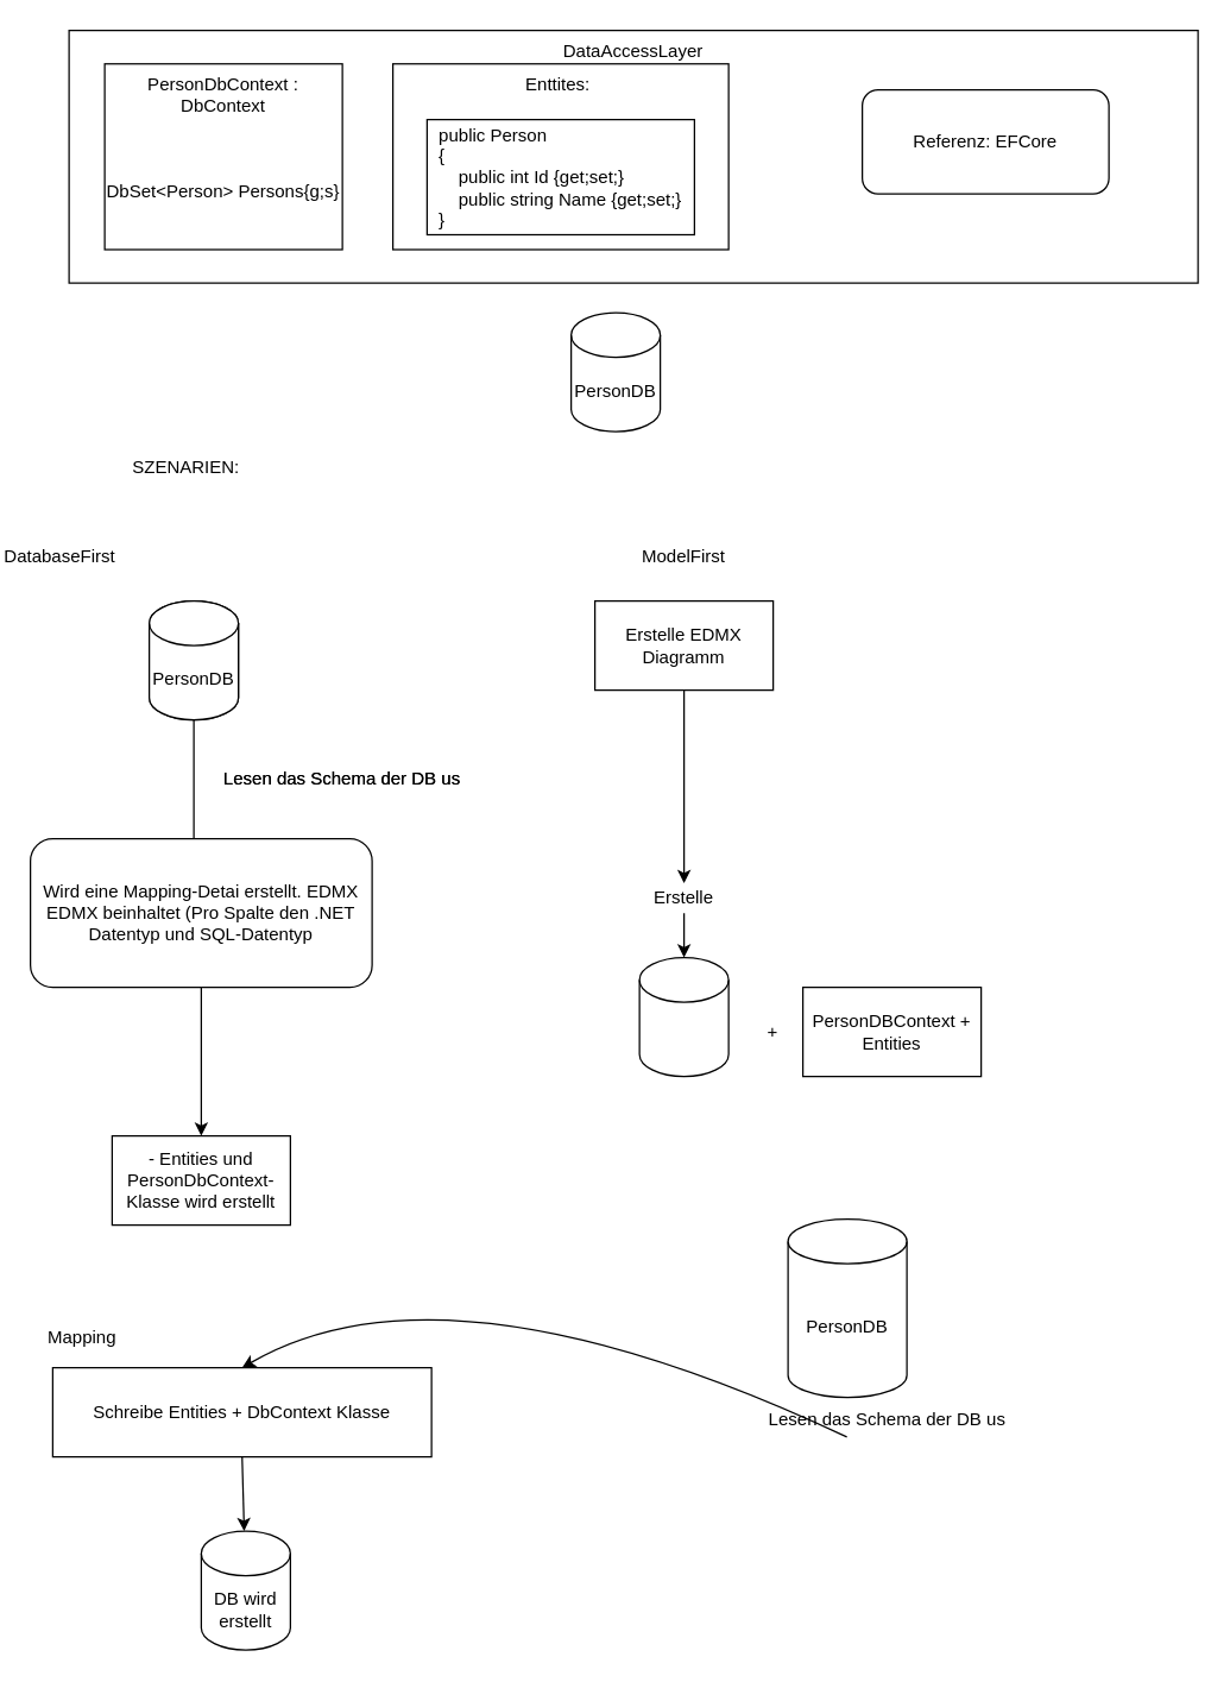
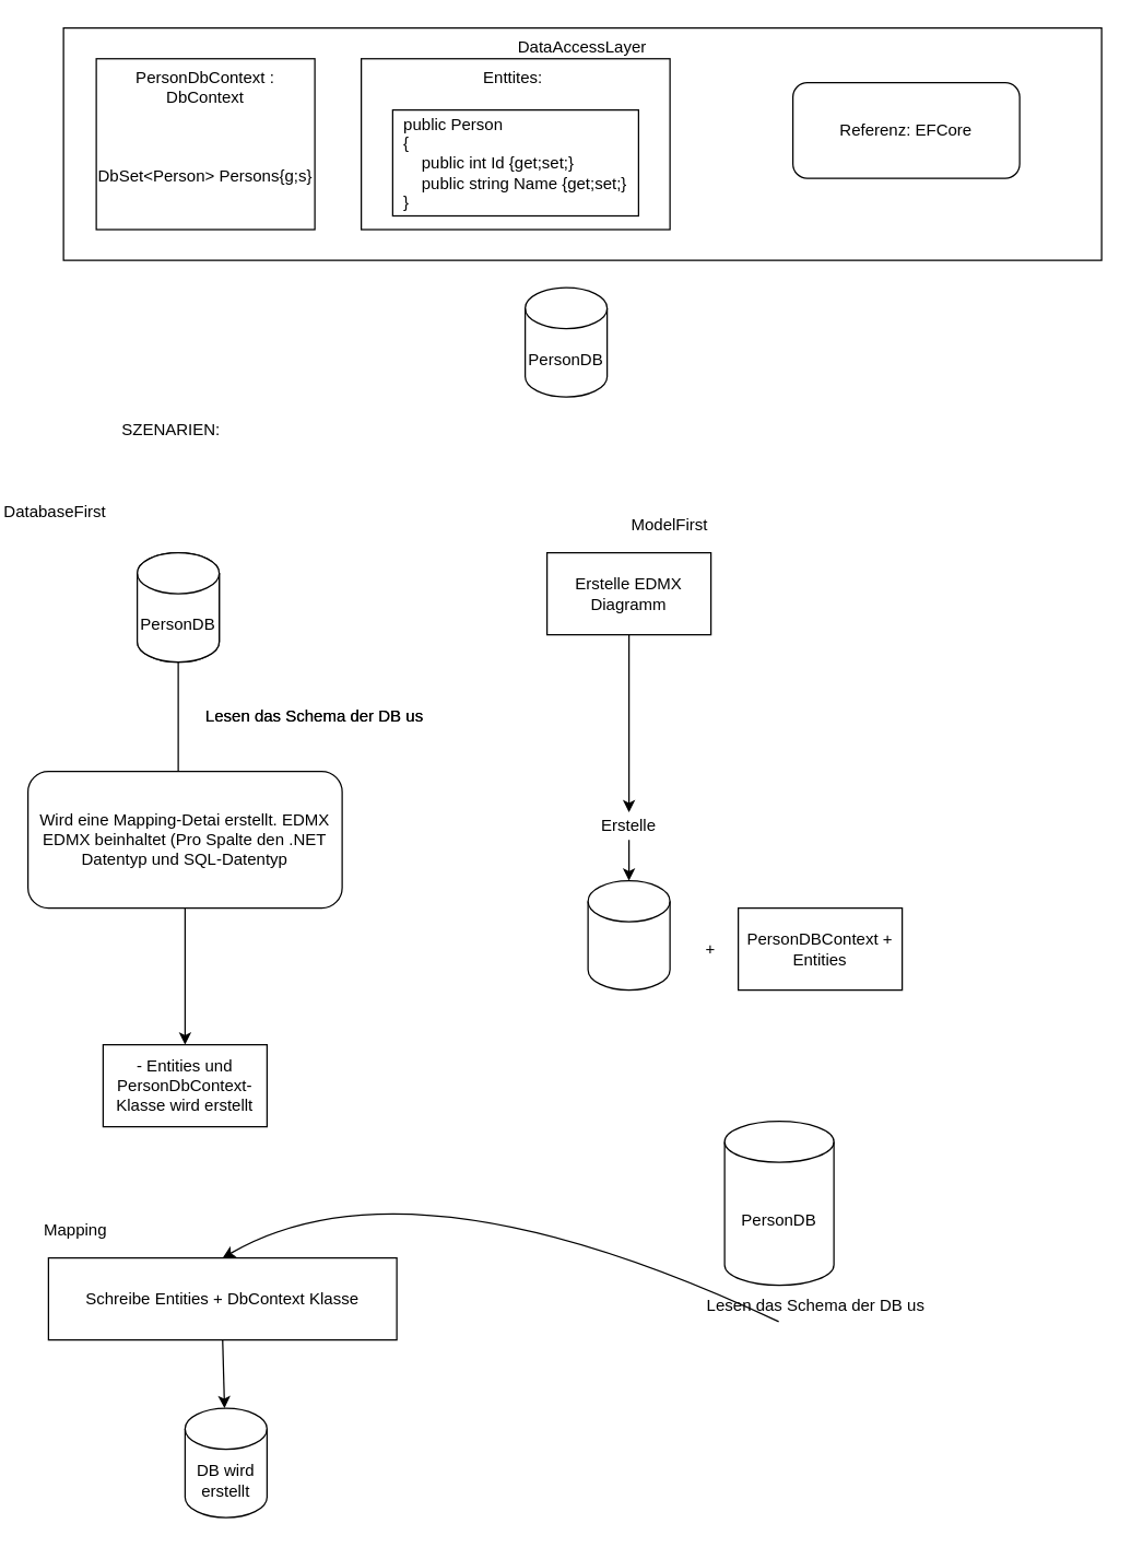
  <mxCell id="0" />
  <mxCell id="1" parent="0" />
  <mxCell id="2" value="PersonDB" style="shape=cylinder3;whiteSpace=wrap;html=1;boundedLbl=1;backgroundOutline=1;size=15;" vertex="1" parent="1"><mxGeometry x="384" y="210" width="60" height="80" as="geometry" /></mxCell>
  <mxCell id="3" value="DataAccessLayer" style="rounded=0;whiteSpace=wrap;html=1;verticalAlign=top;" vertex="1" parent="1"><mxGeometry x="46" y="20" width="760" height="170" as="geometry" /></mxCell>
  <mxCell id="4" value="PersonDbContext : DbContext&lt;br&gt;&lt;br&gt;&lt;br&gt;&lt;br&gt;DbSet&amp;lt;Person&amp;gt; Persons{g;s}" style="rounded=0;whiteSpace=wrap;html=1;verticalAlign=top;" vertex="1" parent="1"><mxGeometry x="70" y="42.5" width="160" height="125" as="geometry" /></mxCell>
  <mxCell id="5" value="Referenz: EFCore" style="rounded=1;whiteSpace=wrap;html=1;" vertex="1" parent="1"><mxGeometry x="580" y="60" width="166" height="70" as="geometry" /></mxCell>
  <mxCell id="6" value="Enttites:&amp;nbsp;" style="rounded=0;whiteSpace=wrap;html=1;verticalAlign=top;" vertex="1" parent="1"><mxGeometry x="264" y="42.5" width="226" height="125" as="geometry" /></mxCell>
  <mxCell id="7" value="&lt;div style=&quot;text-align: left&quot;&gt;&lt;span&gt;public Person&amp;nbsp;&lt;/span&gt;&lt;/div&gt;&lt;div style=&quot;text-align: left&quot;&gt;&lt;span&gt;{&lt;/span&gt;&lt;/div&gt;&lt;div style=&quot;text-align: left&quot;&gt;&lt;span&gt;&amp;nbsp; &amp;nbsp; public int Id {get;set;}&lt;/span&gt;&lt;/div&gt;&lt;div style=&quot;text-align: left&quot;&gt;&lt;span&gt;&amp;nbsp; &amp;nbsp; public string Name {get;set;}&lt;/span&gt;&lt;/div&gt;&lt;div style=&quot;text-align: left&quot;&gt;&lt;span&gt;}&lt;/span&gt;&lt;/div&gt;" style="rounded=0;whiteSpace=wrap;html=1;" vertex="1" parent="1"><mxGeometry x="287" y="80" width="180" height="77.5" as="geometry" /></mxCell>
  <mxCell id="8" value="Erstelle EDMX Diagramm" style="rounded=0;whiteSpace=wrap;html=1;" vertex="1" parent="1"><mxGeometry x="400" y="404" width="120" height="60" as="geometry" /></mxCell>
  <mxCell id="9" value="SZENARIEN:" style="text;html=1;strokeColor=none;fillColor=none;align=center;verticalAlign=middle;whiteSpace=wrap;rounded=0;" vertex="1" parent="1"><mxGeometry x="30" y="304" width="190" height="20" as="geometry" /></mxCell>
  <mxCell id="10" value="DatabaseFirst" style="text;html=1;strokeColor=none;fillColor=none;align=center;verticalAlign=middle;whiteSpace=wrap;rounded=0;" vertex="1" parent="1"><mxGeometry x="20" y="364" width="40" height="20" as="geometry" /></mxCell>
  <mxCell id="11" value="PersonDB" style="shape=cylinder3;whiteSpace=wrap;html=1;boundedLbl=1;backgroundOutline=1;size=15;" vertex="1" parent="1"><mxGeometry x="100" y="404" width="60" height="80" as="geometry" /></mxCell>
  <mxCell id="12" value="" style="endArrow=classic;html=1;exitX=0.5;exitY=1;exitDx=0;exitDy=0;exitPerimeter=0;" edge="1" parent="1" source="11"><mxGeometry width="50" height="50" relative="1" as="geometry"><mxPoint x="290" y="514" as="sourcePoint" /><mxPoint x="130" y="604" as="targetPoint" /></mxGeometry></mxCell>
  <mxCell id="13" value="Lesen das Schema der DB us" style="text;html=1;strokeColor=none;fillColor=none;align=center;verticalAlign=middle;whiteSpace=wrap;rounded=0;" vertex="1" parent="1"><mxGeometry x="130" y="514" width="200" height="20" as="geometry" /></mxCell>
  <mxCell id="14" value="Wird eine Mapping-Detai erstellt. EDMX&lt;br&gt;EDMX beinhaltet (Pro Spalte den .NET Datentyp und SQL-Datentyp" style="rounded=1;whiteSpace=wrap;html=1;" vertex="1" parent="1"><mxGeometry x="20" y="564" width="230" height="100" as="geometry" /></mxCell>
  <mxCell id="15" value="" style="endArrow=classic;html=1;exitX=0.5;exitY=1;exitDx=0;exitDy=0;" edge="1" parent="1" source="14" target="16"><mxGeometry width="50" height="50" relative="1" as="geometry"><mxPoint x="290" y="664" as="sourcePoint" /><mxPoint x="135" y="724" as="targetPoint" /></mxGeometry></mxCell>
  <mxCell id="16" value="- Entities und PersonDbContext-Klasse wird erstellt" style="rounded=0;whiteSpace=wrap;html=1;" vertex="1" parent="1"><mxGeometry x="75" y="764" width="120" height="60" as="geometry" /></mxCell>
- <mxCell id="17" value="ModelFirst" style="text;html=1;strokeColor=none;fillColor=none;align=center;verticalAlign=middle;whiteSpace=wrap;rounded=0;" vertex="1" parent="1"><mxGeometry x="420" y="364" width="80" height="20" as="geometry" /></mxCell>
+ <mxCell id="17" value="ModelFirst" style="text;html=1;strokeColor=none;fillColor=none;align=center;verticalAlign=middle;whiteSpace=wrap;rounded=0;" vertex="1" parent="1"><mxGeometry x="450" y="374" width="80" height="20" as="geometry" /></mxCell>
  <mxCell id="18" value="" style="endArrow=classic;html=1;exitX=0.5;exitY=1;exitDx=0;exitDy=0;" edge="1" parent="1" source="8" target="19"><mxGeometry width="50" height="50" relative="1" as="geometry"><mxPoint x="290" y="644" as="sourcePoint" /><mxPoint x="460" y="604" as="targetPoint" /></mxGeometry></mxCell>
  <mxCell id="19" value="Erstelle" style="text;html=1;strokeColor=none;fillColor=none;align=center;verticalAlign=middle;whiteSpace=wrap;rounded=0;" vertex="1" parent="1"><mxGeometry x="440" y="594" width="40" height="20" as="geometry" /></mxCell>
  <mxCell id="20" value="" style="endArrow=classic;html=1;exitX=0.5;exitY=1;exitDx=0;exitDy=0;" edge="1" parent="1" source="19" target="21"><mxGeometry width="50" height="50" relative="1" as="geometry"><mxPoint x="290" y="644" as="sourcePoint" /><mxPoint x="460" y="684" as="targetPoint" /></mxGeometry></mxCell>
  <mxCell id="21" value="" style="shape=cylinder3;whiteSpace=wrap;html=1;boundedLbl=1;backgroundOutline=1;size=15;" vertex="1" parent="1"><mxGeometry x="430" y="644" width="60" height="80" as="geometry" /></mxCell>
  <mxCell id="22" value="+" style="text;html=1;strokeColor=none;fillColor=none;align=center;verticalAlign=middle;whiteSpace=wrap;rounded=0;" vertex="1" parent="1"><mxGeometry x="500" y="684" width="40" height="20" as="geometry" /></mxCell>
  <mxCell id="23" value="PersonDBContext + Entities" style="rounded=0;whiteSpace=wrap;html=1;" vertex="1" parent="1"><mxGeometry x="540" y="664" width="120" height="60" as="geometry" /></mxCell>
  <mxCell id="24" value="Mapping" style="text;html=1;strokeColor=none;fillColor=none;align=center;verticalAlign=middle;whiteSpace=wrap;rounded=0;" vertex="1" parent="1"><mxGeometry x="35" y="890" width="40" height="20" as="geometry" /></mxCell>
  <mxCell id="25" value="Schreibe Entities + DbContext Klasse" style="rounded=0;whiteSpace=wrap;html=1;" vertex="1" parent="1"><mxGeometry x="35" y="920" width="255" height="60" as="geometry" /></mxCell>
  <mxCell id="26" value="" style="endArrow=classic;html=1;exitX=0.5;exitY=1;exitDx=0;exitDy=0;" edge="1" parent="1" source="25" target="27"><mxGeometry width="50" height="50" relative="1" as="geometry"><mxPoint x="320" y="920" as="sourcePoint" /><mxPoint x="163" y="1050" as="targetPoint" /></mxGeometry></mxCell>
  <mxCell id="27" value="DB wird erstellt" style="shape=cylinder3;whiteSpace=wrap;html=1;boundedLbl=1;backgroundOutline=1;size=15;" vertex="1" parent="1"><mxGeometry x="135" y="1030" width="60" height="80" as="geometry" /></mxCell>
  <mxCell id="28" value="PersonDB" style="shape=cylinder3;whiteSpace=wrap;html=1;boundedLbl=1;backgroundOutline=1;size=15;" vertex="1" parent="1"><mxGeometry x="100" y="404" width="60" height="80" as="geometry" /></mxCell>
  <mxCell id="29" value="Lesen das Schema der DB us" style="text;html=1;strokeColor=none;fillColor=none;align=center;verticalAlign=middle;whiteSpace=wrap;rounded=0;" vertex="1" parent="1"><mxGeometry x="130" y="514" width="200" height="20" as="geometry" /></mxCell>
  <mxCell id="30" value="PersonDB" style="shape=cylinder3;whiteSpace=wrap;html=1;boundedLbl=1;backgroundOutline=1;size=15;" vertex="1" parent="1"><mxGeometry x="530" y="820" width="80" height="120" as="geometry" /></mxCell>
  <mxCell id="31" value="Lesen das Schema der DB us" style="text;html=1;strokeColor=none;fillColor=none;align=center;verticalAlign=middle;whiteSpace=wrap;rounded=0;" vertex="1" parent="1"><mxGeometry x="497" y="945" width="200" height="20" as="geometry" /></mxCell>
  <mxCell id="32" value="" style="curved=1;endArrow=classic;html=1;exitX=0.363;exitY=1.081;exitDx=0;exitDy=0;exitPerimeter=0;entryX=0.5;entryY=0;entryDx=0;entryDy=0;" edge="1" parent="1" source="31" target="25"><mxGeometry width="50" height="50" relative="1" as="geometry"><mxPoint x="320" y="1200" as="sourcePoint" /><mxPoint x="370" y="1150" as="targetPoint" /><Array as="points"><mxPoint x="300" y="840" /></Array></mxGeometry></mxCell>
